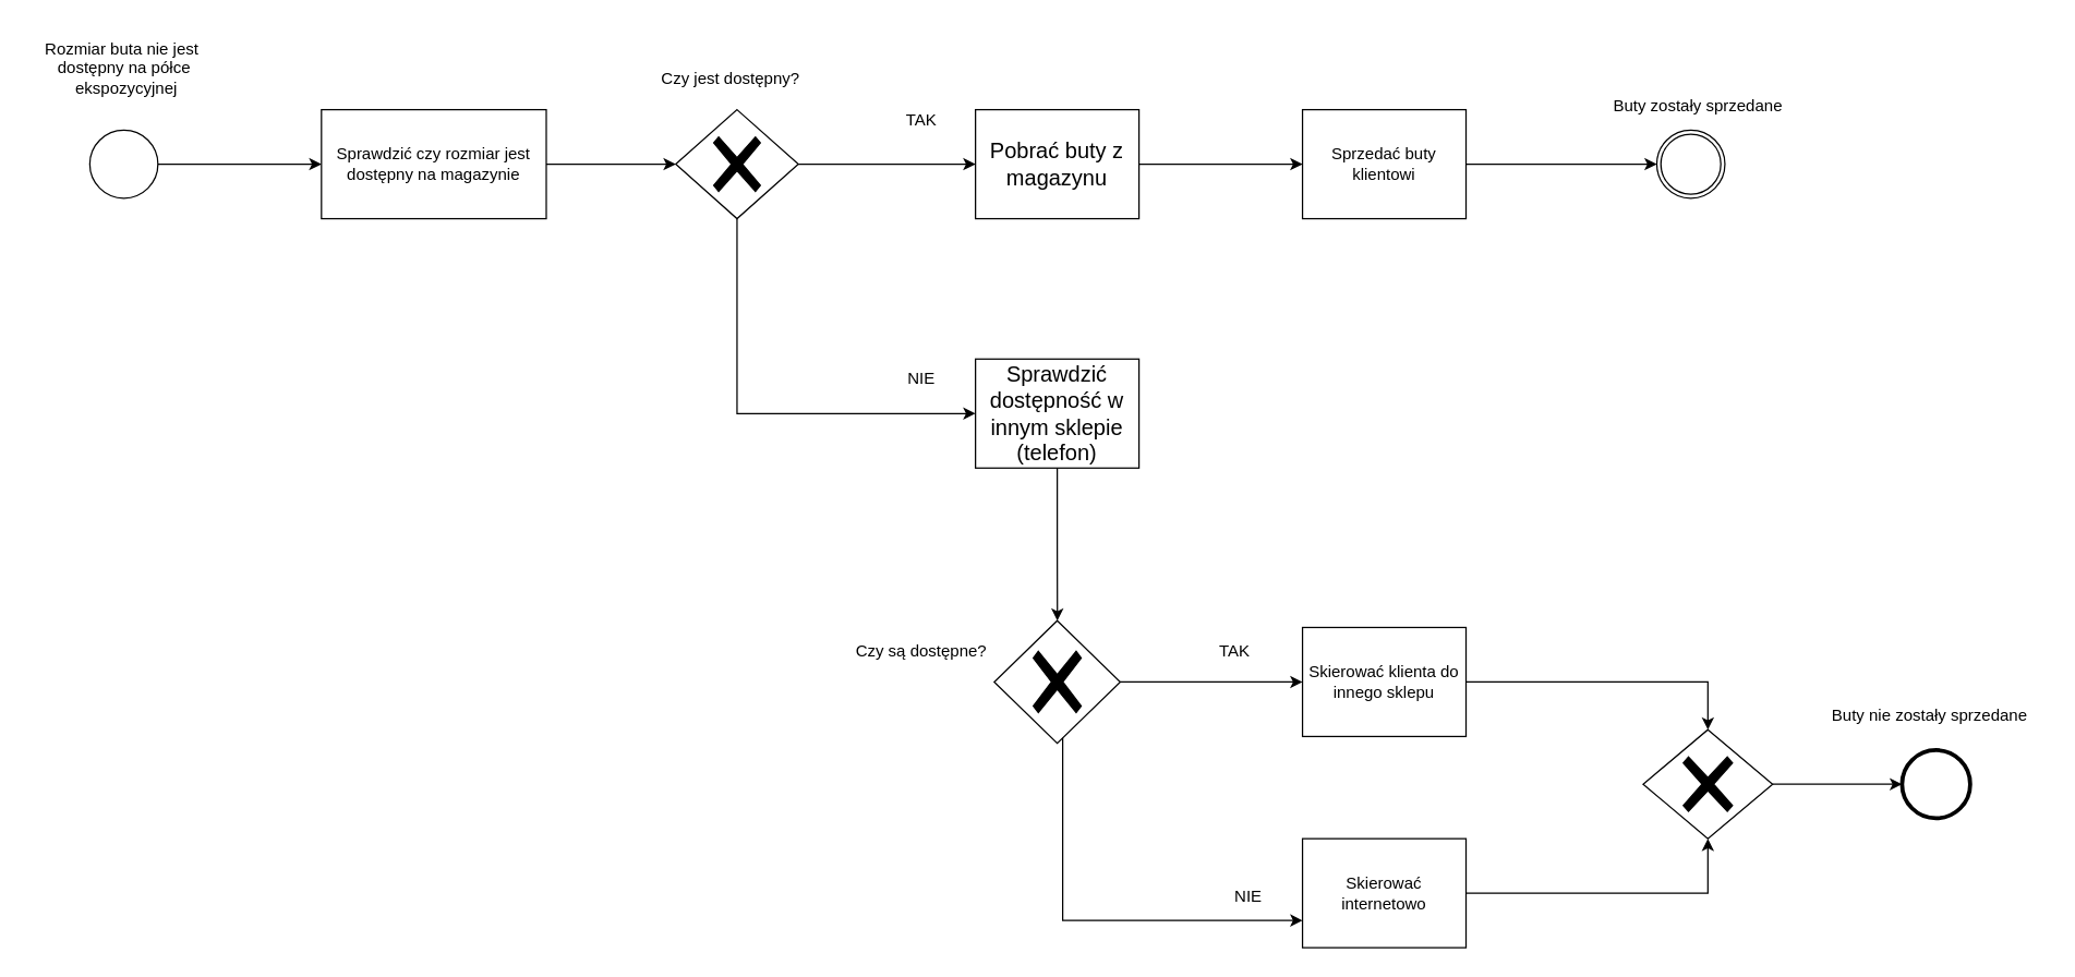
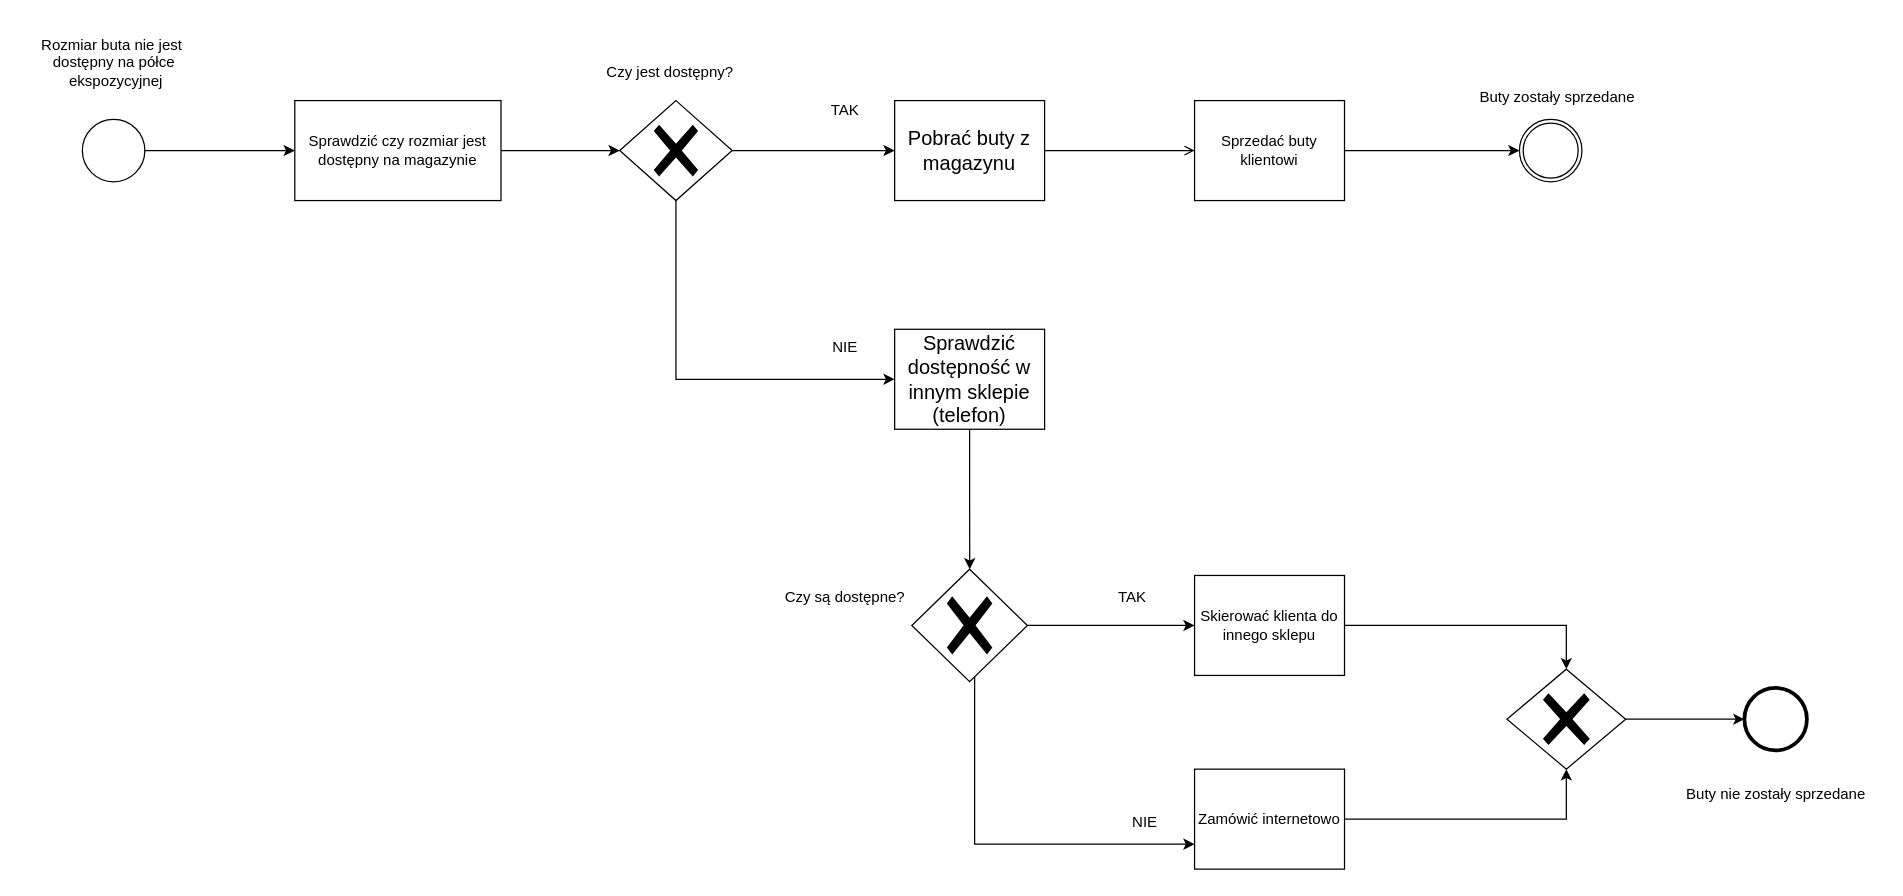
  <mxCell id="0" />
  <mxCell id="1" parent="0" />
  <mxCell id="2" value="" style="points=[[0.145,0.145,0],[0.5,0,0],[0.855,0.145,0],[1,0.5,0],[0.855,0.855,0],[0.5,1,0],[0.145,0.855,0],[0,0.5,0]];shape=mxgraph.bpmn.event;html=1;verticalLabelPosition=bottom;labelBackgroundColor=#ffffff;verticalAlign=top;align=center;perimeter=ellipsePerimeter;outlineConnect=0;aspect=fixed;outline=standard;symbol=general;strokeColor=default;" vertex="1" parent="1"><mxGeometry x="65" y="95" width="50" height="50" as="geometry" /></mxCell>
  <mxCell id="3" value="Rozmiar buta nie jest&amp;nbsp;&lt;div&gt;dostępny na półce&lt;/div&gt;&lt;div&gt;&amp;nbsp;ekspozycyjnej&lt;/div&gt;" style="text;html=1;align=center;verticalAlign=middle;resizable=0;points=[];autosize=1;strokeColor=none;fillColor=none;" vertex="1" parent="1"><mxGeometry x="20" y="20" width="140" height="60" as="geometry" /></mxCell>
  <mxCell id="4" style="edgeStyle=orthogonalEdgeStyle;rounded=0;orthogonalLoop=1;jettySize=auto;html=1;" edge="1" parent="1" source="5" target="7"><mxGeometry relative="1" as="geometry" /></mxCell>
  <mxCell id="5" value="Sprawdzić czy rozmiar jest dostępny na magazynie" style="points=[[0.25,0,0],[0.5,0,0],[0.75,0,0],[1,0.25,0],[1,0.5,0],[1,0.75,0],[0.75,1,0],[0.5,1,0],[0.25,1,0],[0,0.75,0],[0,0.5,0],[0,0.25,0]];shape=mxgraph.bpmn.task2;whiteSpace=wrap;rectStyle=rounded;size=10;html=1;container=1;expand=0;collapsible=0;taskMarker=abstract;" vertex="1" parent="1"><mxGeometry x="235" y="80" width="165" height="80" as="geometry" /></mxCell>
  <mxCell id="6" style="edgeStyle=orthogonalEdgeStyle;rounded=0;orthogonalLoop=1;jettySize=auto;html=1;entryX=0;entryY=0.5;entryDx=0;entryDy=0;entryPerimeter=0;" edge="1" parent="1" source="2" target="5"><mxGeometry relative="1" as="geometry" /></mxCell>
  <mxCell id="7" value="" style="points=[[0.25,0.25,0],[0.5,0,0],[0.75,0.25,0],[1,0.5,0],[0.75,0.75,0],[0.5,1,0],[0.25,0.75,0],[0,0.5,0]];shape=mxgraph.bpmn.gateway2;html=1;verticalLabelPosition=bottom;labelBackgroundColor=#ffffff;verticalAlign=top;align=center;perimeter=rhombusPerimeter;outlineConnect=0;outline=none;symbol=none;gwType=exclusive;" vertex="1" parent="1"><mxGeometry x="495" y="80" width="90" height="80" as="geometry" /></mxCell>
  <mxCell id="8" value="Czy jest dostępny?" style="text;html=1;align=center;verticalAlign=middle;resizable=0;points=[];autosize=1;strokeColor=none;fillColor=none;" vertex="1" parent="1"><mxGeometry x="475" y="43" width="120" height="30" as="geometry" /></mxCell>
  <mxCell id="9" value="&lt;span style=&quot;text-align: start; caret-color: rgb(0, 0, 0); font-size: medium; color: rgb(0, 0, 0);&quot;&gt;Pobrać buty z magazynu&lt;/span&gt;" style="points=[[0.25,0,0],[0.5,0,0],[0.75,0,0],[1,0.25,0],[1,0.5,0],[1,0.75,0],[0.75,1,0],[0.5,1,0],[0.25,1,0],[0,0.75,0],[0,0.5,0],[0,0.25,0]];shape=mxgraph.bpmn.task2;whiteSpace=wrap;rectStyle=rounded;size=10;html=1;container=1;expand=0;collapsible=0;taskMarker=abstract;" vertex="1" parent="1"><mxGeometry x="715" y="80" width="120" height="80" as="geometry" /></mxCell>
  <mxCell id="10" style="edgeStyle=orthogonalEdgeStyle;rounded=0;orthogonalLoop=1;jettySize=auto;html=1;exitX=0.5;exitY=1;exitDx=0;exitDy=0;exitPerimeter=0;" edge="1" parent="1" source="11" target="21"><mxGeometry relative="1" as="geometry" /></mxCell>
  <mxCell id="11" value="&lt;span style=&quot;text-align: start; caret-color: rgb(0, 0, 0); font-size: medium; color: rgb(0, 0, 0);&quot;&gt;Sprawdzić dostępność w innym sklepie (telefon)&lt;/span&gt;" style="points=[[0.25,0,0],[0.5,0,0],[0.75,0,0],[1,0.25,0],[1,0.5,0],[1,0.75,0],[0.75,1,0],[0.5,1,0],[0.25,1,0],[0,0.75,0],[0,0.5,0],[0,0.25,0]];shape=mxgraph.bpmn.task2;whiteSpace=wrap;rectStyle=rounded;size=10;html=1;container=1;expand=0;collapsible=0;taskMarker=abstract;" vertex="1" parent="1"><mxGeometry x="715" y="263" width="120" height="80" as="geometry" /></mxCell>
  <mxCell id="12" style="edgeStyle=orthogonalEdgeStyle;rounded=0;orthogonalLoop=1;jettySize=auto;html=1;entryX=0;entryY=0.5;entryDx=0;entryDy=0;entryPerimeter=0;" edge="1" parent="1" source="7" target="9"><mxGeometry relative="1" as="geometry" /></mxCell>
  <mxCell id="13" style="edgeStyle=orthogonalEdgeStyle;rounded=0;orthogonalLoop=1;jettySize=auto;html=1;entryX=0;entryY=0.5;entryDx=0;entryDy=0;entryPerimeter=0;" edge="1" parent="1" source="7" target="11"><mxGeometry relative="1" as="geometry"><mxPoint x="715" y="323" as="targetPoint" /><Array as="points"><mxPoint x="540" y="303" /></Array></mxGeometry></mxCell>
  <mxCell id="14" value="TAK" style="text;html=1;align=center;verticalAlign=middle;resizable=0;points=[];autosize=1;strokeColor=none;fillColor=none;" vertex="1" parent="1"><mxGeometry x="650" y="73" width="50" height="30" as="geometry" /></mxCell>
  <mxCell id="15" value="NIE" style="text;html=1;align=center;verticalAlign=middle;resizable=0;points=[];autosize=1;strokeColor=none;fillColor=none;" vertex="1" parent="1"><mxGeometry x="655" y="263" width="40" height="30" as="geometry" /></mxCell>
  <mxCell id="16" style="edgeStyle=orthogonalEdgeStyle;rounded=0;orthogonalLoop=1;jettySize=auto;html=1;exitX=1;exitY=0.5;exitDx=0;exitDy=0;exitPerimeter=0;" edge="1" parent="1" source="17" target="19"><mxGeometry relative="1" as="geometry" /></mxCell>
  <mxCell id="17" value="Sprzedać buty klientowi" style="points=[[0.25,0,0],[0.5,0,0],[0.75,0,0],[1,0.25,0],[1,0.5,0],[1,0.75,0],[0.75,1,0],[0.5,1,0],[0.25,1,0],[0,0.75,0],[0,0.5,0],[0,0.25,0]];shape=mxgraph.bpmn.task2;whiteSpace=wrap;rectStyle=rounded;size=10;html=1;container=1;expand=0;collapsible=0;taskMarker=abstract;" vertex="1" parent="1"><mxGeometry x="955" y="80" width="120" height="80" as="geometry" /></mxCell>
- <mxCell id="18" style="edgeStyle=orthogonalEdgeStyle;rounded=0;orthogonalLoop=1;jettySize=auto;html=1;exitX=1;exitY=0.5;exitDx=0;exitDy=0;exitPerimeter=0;entryX=0;entryY=0.5;entryDx=0;entryDy=0;entryPerimeter=0;" edge="1" parent="1" source="9" target="17"><mxGeometry relative="1" as="geometry" /></mxCell>
+ <mxCell id="18" style="edgeStyle=orthogonalEdgeStyle;rounded=0;orthogonalLoop=1;jettySize=auto;html=1;exitX=1;exitY=0.5;exitDx=0;exitDy=0;exitPerimeter=0;entryX=0;entryY=0.5;entryDx=0;entryDy=0;entryPerimeter=0;endArrow=open;" edge="1" parent="1" source="9" target="17"><mxGeometry relative="1" as="geometry" /></mxCell>
  <mxCell id="19" value="" style="points=[[0.145,0.145,0],[0.5,0,0],[0.855,0.145,0],[1,0.5,0],[0.855,0.855,0],[0.5,1,0],[0.145,0.855,0],[0,0.5,0]];shape=mxgraph.bpmn.event;html=1;verticalLabelPosition=bottom;labelBackgroundColor=#ffffff;verticalAlign=top;align=center;perimeter=ellipsePerimeter;outlineConnect=0;aspect=fixed;outline=throwing;symbol=general;" vertex="1" parent="1"><mxGeometry x="1215" y="95" width="50" height="50" as="geometry" /></mxCell>
  <mxCell id="20" value="Buty zostały sprzedane" style="text;html=1;align=center;verticalAlign=middle;resizable=0;points=[];autosize=1;strokeColor=none;fillColor=none;" vertex="1" parent="1"><mxGeometry x="1170" y="63" width="150" height="30" as="geometry" /></mxCell>
  <mxCell id="21" value="" style="points=[[0.25,0.25,0],[0.5,0,0],[0.75,0.25,0],[1,0.5,0],[0.75,0.75,0],[0.5,1,0],[0.25,0.75,0],[0,0.5,0]];shape=mxgraph.bpmn.gateway2;html=1;verticalLabelPosition=bottom;labelBackgroundColor=#ffffff;verticalAlign=top;align=center;perimeter=rhombusPerimeter;outlineConnect=0;outline=none;symbol=none;gwType=exclusive;" vertex="1" parent="1"><mxGeometry x="728.75" y="455" width="92.5" height="90" as="geometry" /></mxCell>
  <mxCell id="22" value="Czy są dostępne?" style="text;html=1;align=center;verticalAlign=middle;resizable=0;points=[];autosize=1;strokeColor=none;fillColor=none;" vertex="1" parent="1"><mxGeometry x="615" y="463" width="120" height="30" as="geometry" /></mxCell>
  <mxCell id="23" value="Skierować klienta do innego sklepu" style="points=[[0.25,0,0],[0.5,0,0],[0.75,0,0],[1,0.25,0],[1,0.5,0],[1,0.75,0],[0.75,1,0],[0.5,1,0],[0.25,1,0],[0,0.75,0],[0,0.5,0],[0,0.25,0]];shape=mxgraph.bpmn.task2;whiteSpace=wrap;rectStyle=rounded;size=10;html=1;container=1;expand=0;collapsible=0;taskMarker=abstract;" vertex="1" parent="1"><mxGeometry x="955" y="460" width="120" height="80" as="geometry" /></mxCell>
- <mxCell id="24" value="Skierować internetowo" style="points=[[0.25,0,0],[0.5,0,0],[0.75,0,0],[1,0.25,0],[1,0.5,0],[1,0.75,0],[0.75,1,0],[0.5,1,0],[0.25,1,0],[0,0.75,0],[0,0.5,0],[0,0.25,0]];shape=mxgraph.bpmn.task2;whiteSpace=wrap;rectStyle=rounded;size=10;html=1;container=1;expand=0;collapsible=0;taskMarker=abstract;" vertex="1" parent="1"><mxGeometry x="955" y="615" width="120" height="80" as="geometry" /></mxCell>
+ <mxCell id="24" value="Zamówić internetowo" style="points=[[0.25,0,0],[0.5,0,0],[0.75,0,0],[1,0.25,0],[1,0.5,0],[1,0.75,0],[0.75,1,0],[0.5,1,0],[0.25,1,0],[0,0.75,0],[0,0.5,0],[0,0.25,0]];shape=mxgraph.bpmn.task2;whiteSpace=wrap;rectStyle=rounded;size=10;html=1;container=1;expand=0;collapsible=0;taskMarker=abstract;" vertex="1" parent="1"><mxGeometry x="955" y="615" width="120" height="80" as="geometry" /></mxCell>
  <mxCell id="25" style="edgeStyle=orthogonalEdgeStyle;rounded=0;orthogonalLoop=1;jettySize=auto;html=1;entryX=0;entryY=0.5;entryDx=0;entryDy=0;entryPerimeter=0;" edge="1" parent="1" source="21" target="23"><mxGeometry relative="1" as="geometry" /></mxCell>
  <mxCell id="26" style="edgeStyle=orthogonalEdgeStyle;rounded=0;orthogonalLoop=1;jettySize=auto;html=1;entryX=0;entryY=0.75;entryDx=0;entryDy=0;entryPerimeter=0;" edge="1" parent="1" source="21" target="24"><mxGeometry relative="1" as="geometry"><Array as="points"><mxPoint x="779" y="675" /></Array></mxGeometry></mxCell>
  <mxCell id="27" value="TAK" style="text;html=1;align=center;verticalAlign=middle;resizable=0;points=[];autosize=1;strokeColor=none;fillColor=none;" vertex="1" parent="1"><mxGeometry x="880" y="463" width="50" height="30" as="geometry" /></mxCell>
  <mxCell id="28" value="NIE" style="text;html=1;align=center;verticalAlign=middle;resizable=0;points=[];autosize=1;strokeColor=none;fillColor=none;" vertex="1" parent="1"><mxGeometry x="895" y="643" width="40" height="30" as="geometry" /></mxCell>
  <mxCell id="29" style="edgeStyle=orthogonalEdgeStyle;rounded=0;orthogonalLoop=1;jettySize=auto;html=1;exitX=1;exitY=0.5;exitDx=0;exitDy=0;exitPerimeter=0;" edge="1" parent="1" source="30" target="33"><mxGeometry relative="1" as="geometry" /></mxCell>
  <mxCell id="30" value="" style="points=[[0.25,0.25,0],[0.5,0,0],[0.75,0.25,0],[1,0.5,0],[0.75,0.75,0],[0.5,1,0],[0.25,0.75,0],[0,0.5,0]];shape=mxgraph.bpmn.gateway2;html=1;verticalLabelPosition=bottom;labelBackgroundColor=#ffffff;verticalAlign=top;align=center;perimeter=rhombusPerimeter;outlineConnect=0;outline=none;symbol=none;gwType=exclusive;" vertex="1" parent="1"><mxGeometry x="1205" y="535" width="95" height="80" as="geometry" /></mxCell>
  <mxCell id="31" style="edgeStyle=orthogonalEdgeStyle;rounded=0;orthogonalLoop=1;jettySize=auto;html=1;entryX=0.5;entryY=0;entryDx=0;entryDy=0;entryPerimeter=0;" edge="1" parent="1" source="23" target="30"><mxGeometry relative="1" as="geometry" /></mxCell>
  <mxCell id="32" style="edgeStyle=orthogonalEdgeStyle;rounded=0;orthogonalLoop=1;jettySize=auto;html=1;entryX=0.5;entryY=1;entryDx=0;entryDy=0;entryPerimeter=0;" edge="1" parent="1" source="24" target="30"><mxGeometry relative="1" as="geometry" /></mxCell>
  <mxCell id="33" value="" style="points=[[0.145,0.145,0],[0.5,0,0],[0.855,0.145,0],[1,0.5,0],[0.855,0.855,0],[0.5,1,0],[0.145,0.855,0],[0,0.5,0]];shape=mxgraph.bpmn.event;html=1;verticalLabelPosition=bottom;labelBackgroundColor=#ffffff;verticalAlign=top;align=center;perimeter=ellipsePerimeter;outlineConnect=0;aspect=fixed;outline=end;symbol=terminate2;" vertex="1" parent="1"><mxGeometry x="1395" y="550" width="50" height="50" as="geometry" /></mxCell>
- <mxCell id="34" value="Buty nie zostały sprzedane" style="text;html=1;align=center;verticalAlign=middle;resizable=0;points=[];autosize=1;strokeColor=none;fillColor=none;" vertex="1" parent="1"><mxGeometry x="1330" y="510" width="170" height="30" as="geometry" /></mxCell>
+ <mxCell id="34" value="Buty nie zostały sprzedane" style="text;html=1;align=center;verticalAlign=middle;resizable=0;points=[];autosize=1;strokeColor=none;fillColor=none;" vertex="1" parent="1"><mxGeometry x="1335" y="620" width="170" height="30" as="geometry" /></mxCell>
